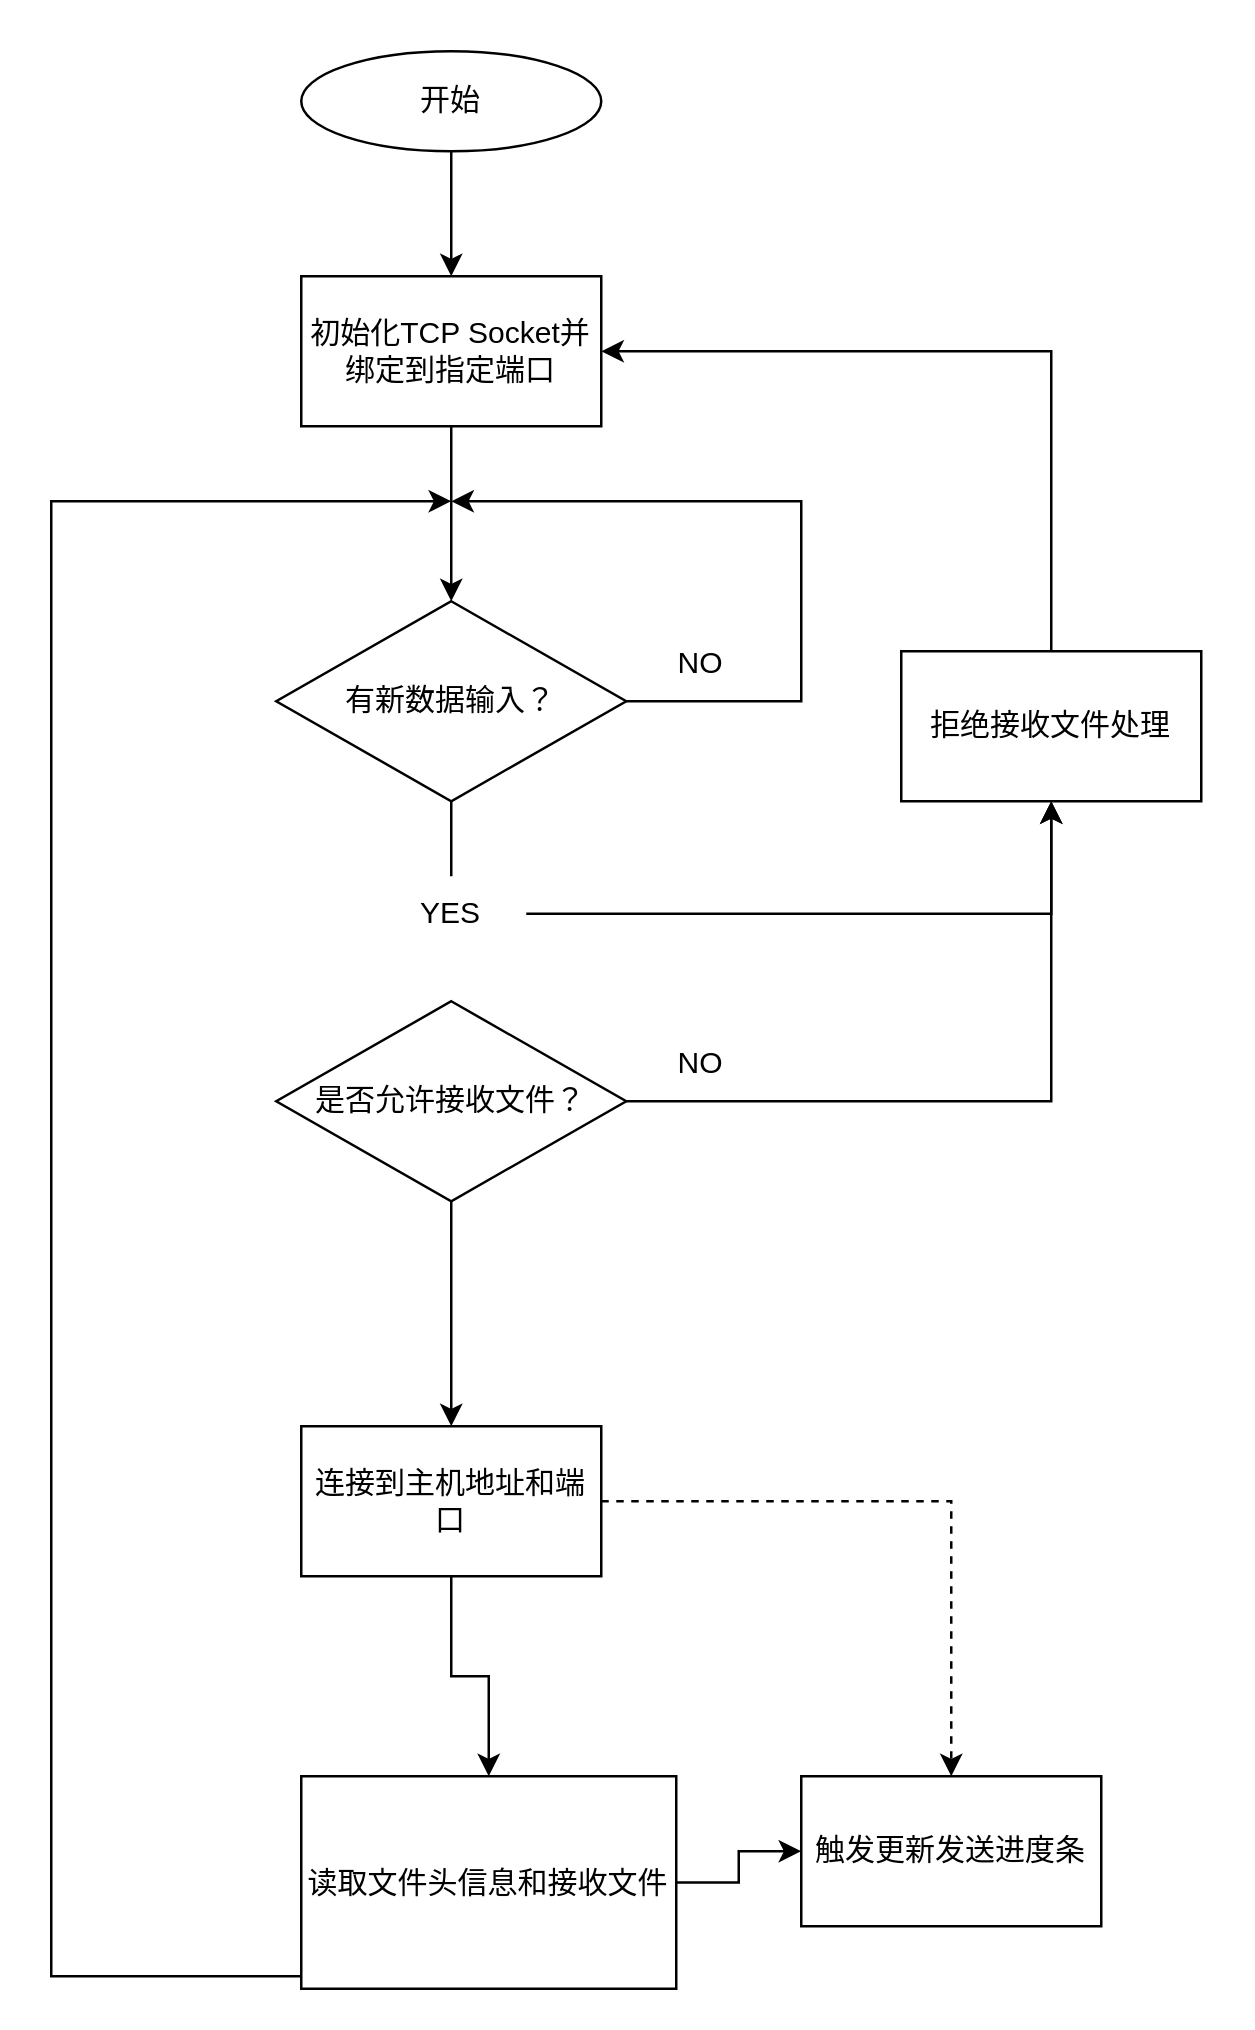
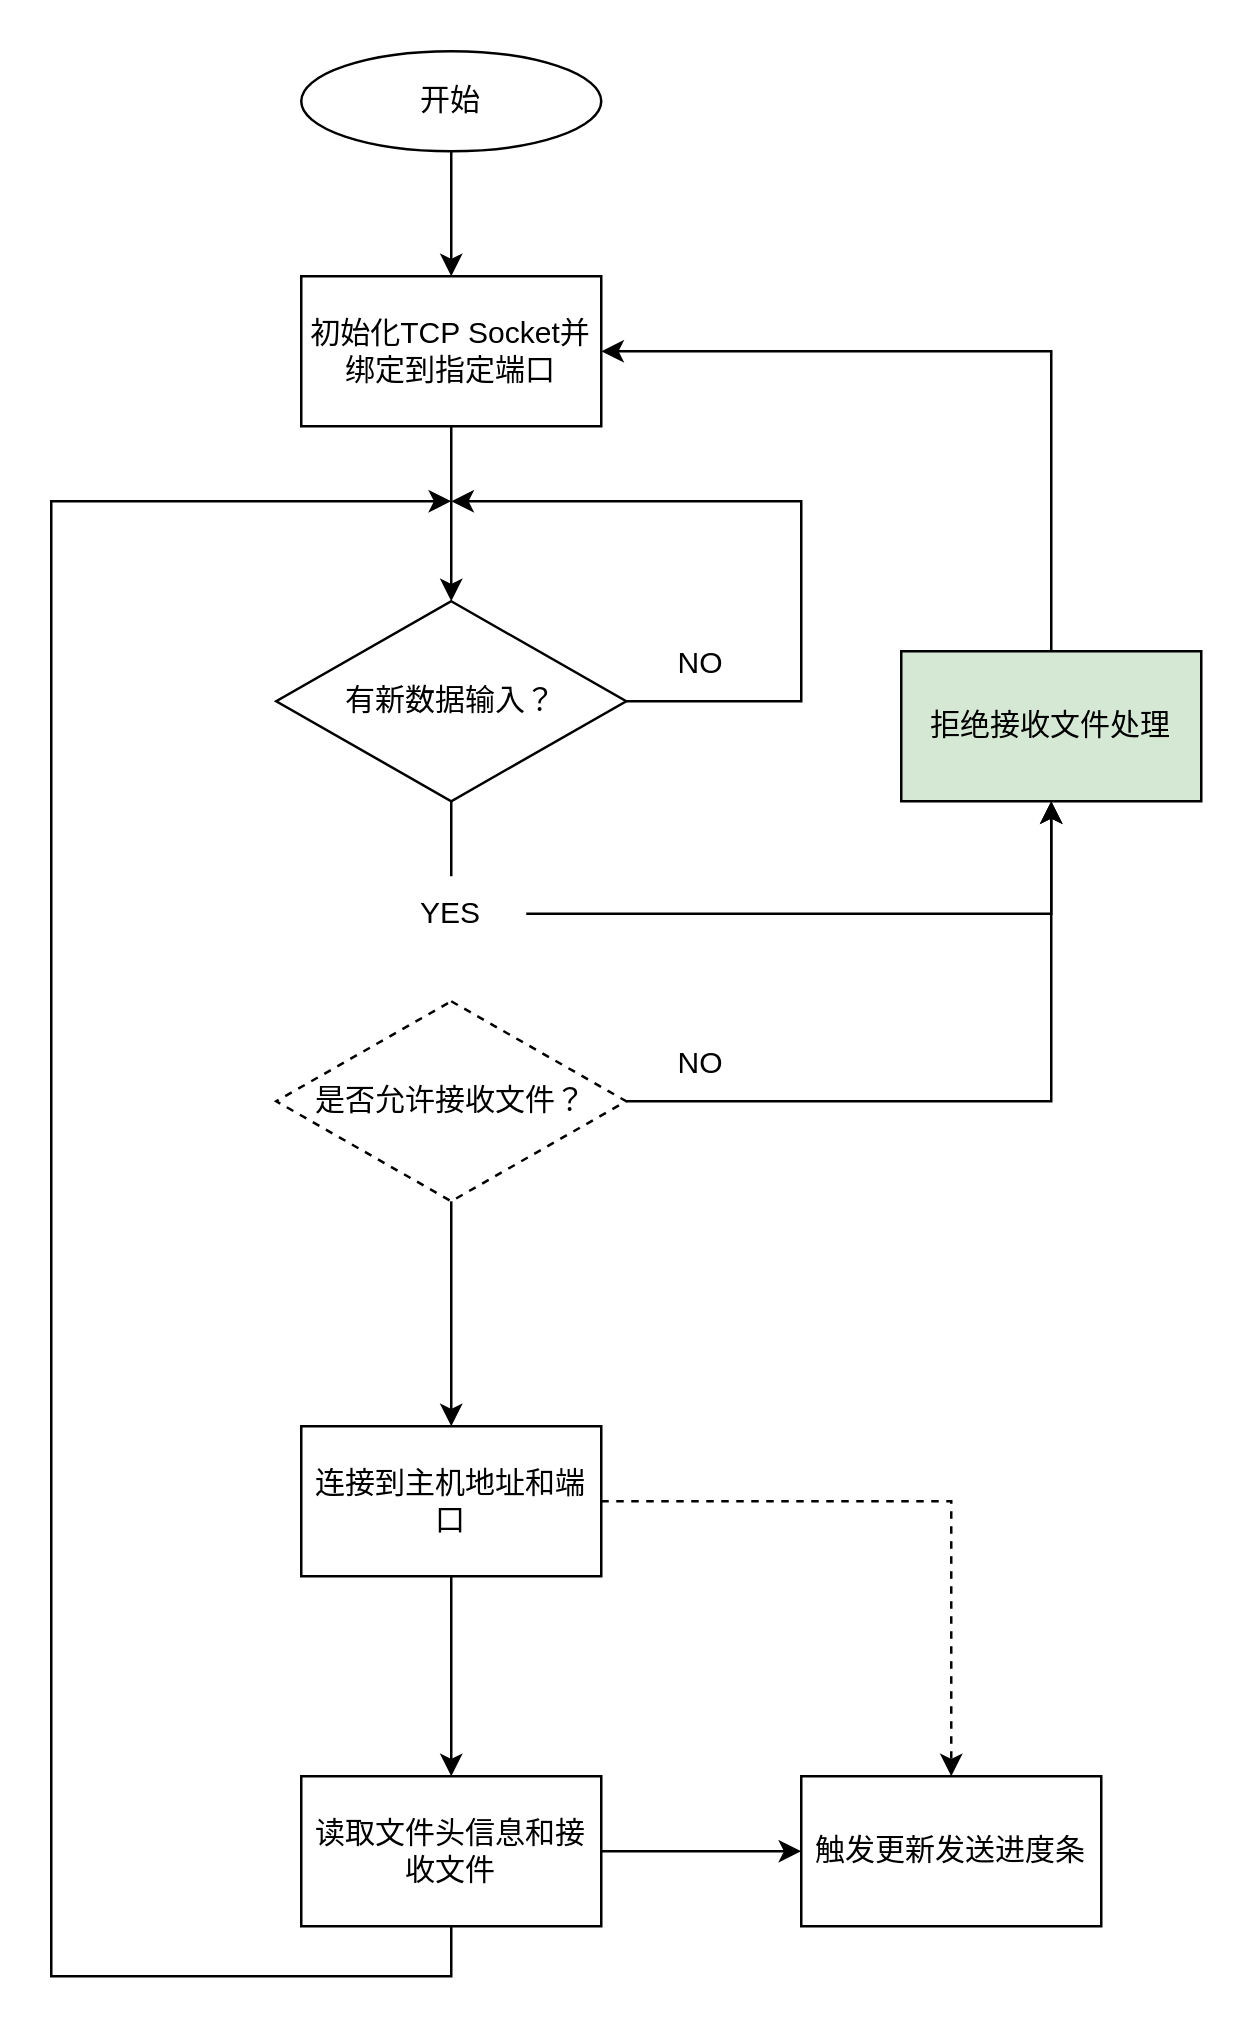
  <mxCell id="0" />
  <mxCell id="1" parent="0" />
  <mxCell id="2" value="" style="edgeStyle=orthogonalEdgeStyle;rounded=0;orthogonalLoop=1;jettySize=auto;html=1;" parent="1" source="3" target="5" edge="1"><mxGeometry relative="1" as="geometry" /></mxCell>
  <mxCell id="3" value="开始" style="ellipse;whiteSpace=wrap;html=1;" parent="1" vertex="1"><mxGeometry x="120" y="20" width="120" height="40" as="geometry" /></mxCell>
  <mxCell id="4" value="" style="edgeStyle=orthogonalEdgeStyle;rounded=0;orthogonalLoop=1;jettySize=auto;html=1;" parent="1" source="5" target="8" edge="1"><mxGeometry relative="1" as="geometry" /></mxCell>
  <mxCell id="5" value="初始化TCP Socket并绑定到指定端口" style="whiteSpace=wrap;html=1;" parent="1" vertex="1"><mxGeometry x="120" y="110" width="120" height="60" as="geometry" /></mxCell>
  <mxCell id="6" style="edgeStyle=orthogonalEdgeStyle;rounded=0;orthogonalLoop=1;jettySize=auto;html=1;" parent="1" source="8" edge="1"><mxGeometry relative="1" as="geometry"><mxPoint x="180" y="200" as="targetPoint" /><Array as="points"><mxPoint x="320" y="280" /><mxPoint x="320" y="200" /></Array></mxGeometry></mxCell>
  <mxCell id="7" value="" style="edgeStyle=orthogonalEdgeStyle;rounded=0;orthogonalLoop=1;jettySize=auto;html=1;startArrow=none;" parent="1" source="23" target="21" edge="1"><mxGeometry relative="1" as="geometry" /></mxCell>
  <mxCell id="8" value="有新数据输入？" style="rhombus;whiteSpace=wrap;html=1;" parent="1" vertex="1"><mxGeometry x="110" y="240" width="140" height="80" as="geometry" /></mxCell>
  <mxCell id="9" value="" style="edgeStyle=orthogonalEdgeStyle;rounded=0;orthogonalLoop=1;jettySize=auto;html=1;" parent="1" source="11" target="14" edge="1"><mxGeometry relative="1" as="geometry" /></mxCell>
  <mxCell id="10" style="edgeStyle=orthogonalEdgeStyle;rounded=0;orthogonalLoop=1;jettySize=auto;html=1;entryX=0.5;entryY=1;entryDx=0;entryDy=0;" parent="1" source="11" target="21" edge="1"><mxGeometry relative="1" as="geometry"><mxPoint x="420" y="330" as="targetPoint" /></mxGeometry></mxCell>
- <mxCell id="11" value="是否允许接收文件？" style="rhombus;whiteSpace=wrap;html=1;" parent="1" vertex="1"><mxGeometry x="110" y="400" width="140" height="80" as="geometry" /></mxCell>
+ <mxCell id="11" value="是否允许接收文件？" style="rhombus;whiteSpace=wrap;html=1;dashed=1;" parent="1" vertex="1"><mxGeometry x="110" y="400" width="140" height="80" as="geometry" /></mxCell>
  <mxCell id="12" value="" style="edgeStyle=orthogonalEdgeStyle;rounded=0;orthogonalLoop=1;jettySize=auto;html=1;" parent="1" source="14" target="17" edge="1"><mxGeometry relative="1" as="geometry" /></mxCell>
  <mxCell id="13" style="edgeStyle=orthogonalEdgeStyle;rounded=0;orthogonalLoop=1;jettySize=auto;html=1;dashed=1;" parent="1" source="14" target="18" edge="1"><mxGeometry relative="1" as="geometry" /></mxCell>
  <mxCell id="14" value="连接到主机地址和端口" style="whiteSpace=wrap;html=1;" parent="1" vertex="1"><mxGeometry x="120" y="570" width="120" height="60" as="geometry" /></mxCell>
  <mxCell id="15" value="" style="edgeStyle=orthogonalEdgeStyle;rounded=0;orthogonalLoop=1;jettySize=auto;html=1;" parent="1" source="17" target="18" edge="1"><mxGeometry relative="1" as="geometry" /></mxCell>
  <mxCell id="16" style="edgeStyle=orthogonalEdgeStyle;rounded=0;orthogonalLoop=1;jettySize=auto;html=1;" parent="1" source="17" edge="1"><mxGeometry relative="1" as="geometry"><mxPoint x="180" y="200" as="targetPoint" /><Array as="points"><mxPoint x="180" y="790" /><mxPoint x="20" y="790" /><mxPoint x="20" y="200" /></Array></mxGeometry></mxCell>
- <mxCell id="17" value="读取文件头信息和接收文件" style="whiteSpace=wrap;html=1;" parent="1" vertex="1"><mxGeometry x="120" y="710" width="150" height="85" as="geometry" /></mxCell>
+ <mxCell id="17" value="读取文件头信息和接收文件" style="whiteSpace=wrap;html=1;" parent="1" vertex="1"><mxGeometry x="120" y="710" width="120" height="60" as="geometry" /></mxCell>
  <mxCell id="18" value="触发更新发送进度条" style="whiteSpace=wrap;html=1;" parent="1" vertex="1"><mxGeometry x="320" y="710" width="120" height="60" as="geometry" /></mxCell>
  <mxCell id="19" value="NO" style="text;html=1;strokeColor=none;fillColor=none;align=center;verticalAlign=middle;whiteSpace=wrap;rounded=0;" parent="1" vertex="1"><mxGeometry x="250" y="250" width="60" height="30" as="geometry" /></mxCell>
  <mxCell id="20" style="edgeStyle=orthogonalEdgeStyle;rounded=0;orthogonalLoop=1;jettySize=auto;html=1;entryX=1;entryY=0.5;entryDx=0;entryDy=0;" parent="1" source="21" target="5" edge="1"><mxGeometry relative="1" as="geometry"><Array as="points"><mxPoint x="420" y="140" /></Array></mxGeometry></mxCell>
- <mxCell id="21" value="拒绝接收文件处理" style="rounded=0;whiteSpace=wrap;html=1;" parent="1" vertex="1"><mxGeometry x="360" y="260" width="120" height="60" as="geometry" /></mxCell>
+ <mxCell id="21" value="拒绝接收文件处理" style="rounded=0;whiteSpace=wrap;html=1;fillColor=#d5e8d4;" parent="1" vertex="1"><mxGeometry x="360" y="260" width="120" height="60" as="geometry" /></mxCell>
  <mxCell id="22" value="NO" style="text;html=1;strokeColor=none;fillColor=none;align=center;verticalAlign=middle;whiteSpace=wrap;rounded=0;" parent="1" vertex="1"><mxGeometry x="250" y="410" width="60" height="30" as="geometry" /></mxCell>
  <mxCell id="23" value="YES" style="text;html=1;strokeColor=none;fillColor=none;align=center;verticalAlign=middle;whiteSpace=wrap;rounded=0;" parent="1" vertex="1"><mxGeometry x="150" y="350" width="60" height="30" as="geometry" /></mxCell>
  <mxCell id="24" value="" style="edgeStyle=orthogonalEdgeStyle;rounded=0;orthogonalLoop=1;jettySize=auto;html=1;endArrow=none;" parent="1" source="8" target="23" edge="1"><mxGeometry relative="1" as="geometry"><mxPoint x="180" y="320" as="sourcePoint" /><mxPoint x="180" y="400" as="targetPoint" /></mxGeometry></mxCell>
